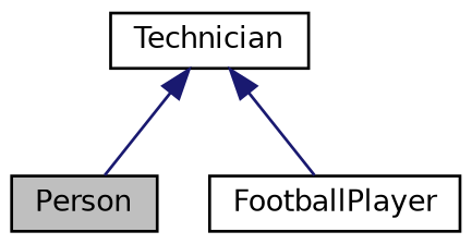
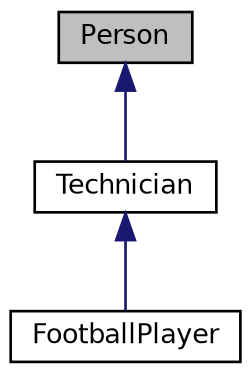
  digraph {
    node [color=black fillcolor=white fontname=Helvetica fontsize=10 shape=record style=filled]
    edge [color=midnightblue dir=back fontname=Helvetica fontsize=10 labelfontname=Helvetica labelfontsize=10 style=solid]
    n1 [fillcolor=grey75 fontcolor=black height=0.2 label=Person width=0.4]
    n2 [height=0.2 label=Technician width=0.4]
    n3 [height=0.2 label=FootballPlayer width=0.4]
-   n2 -> n1
+   n1 -> n2
    n2 -> n3
  }
